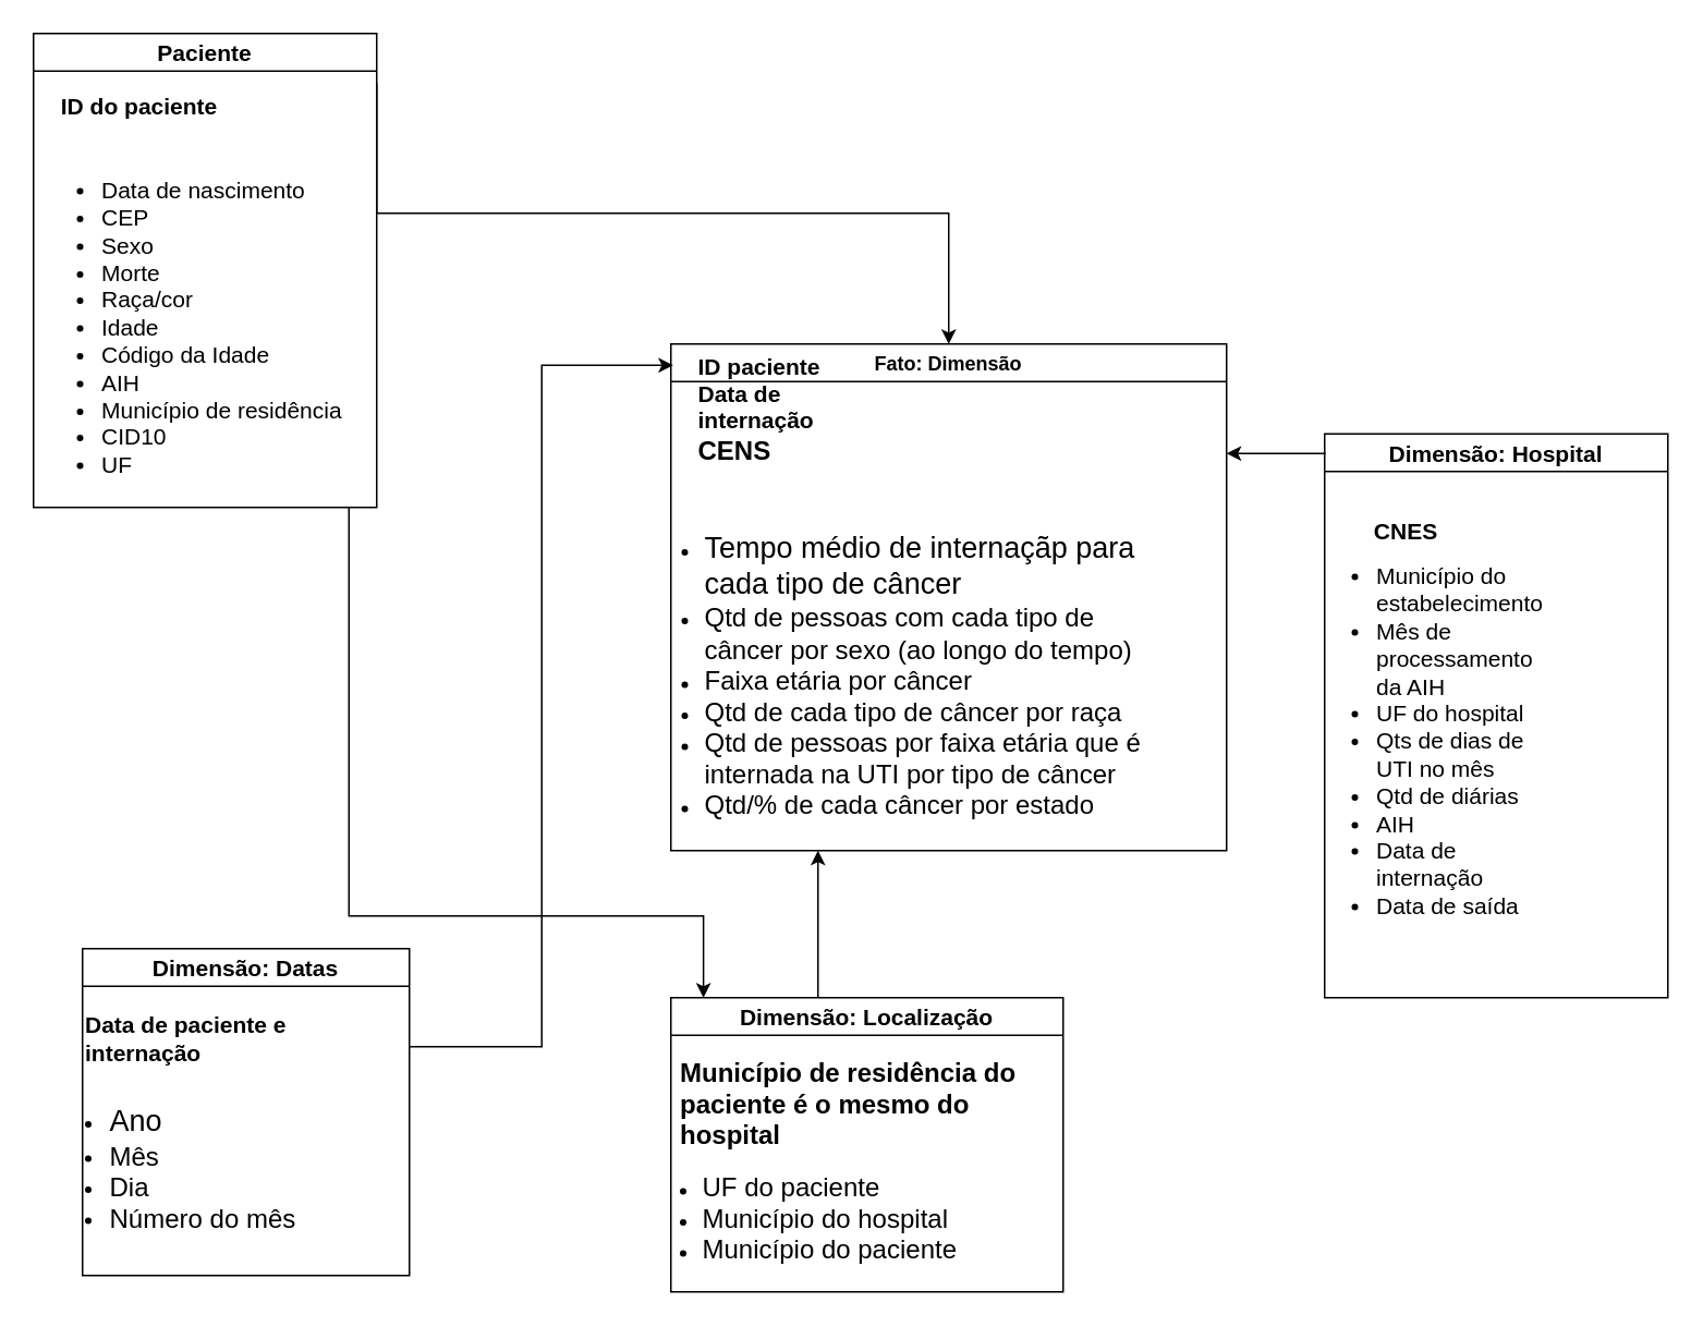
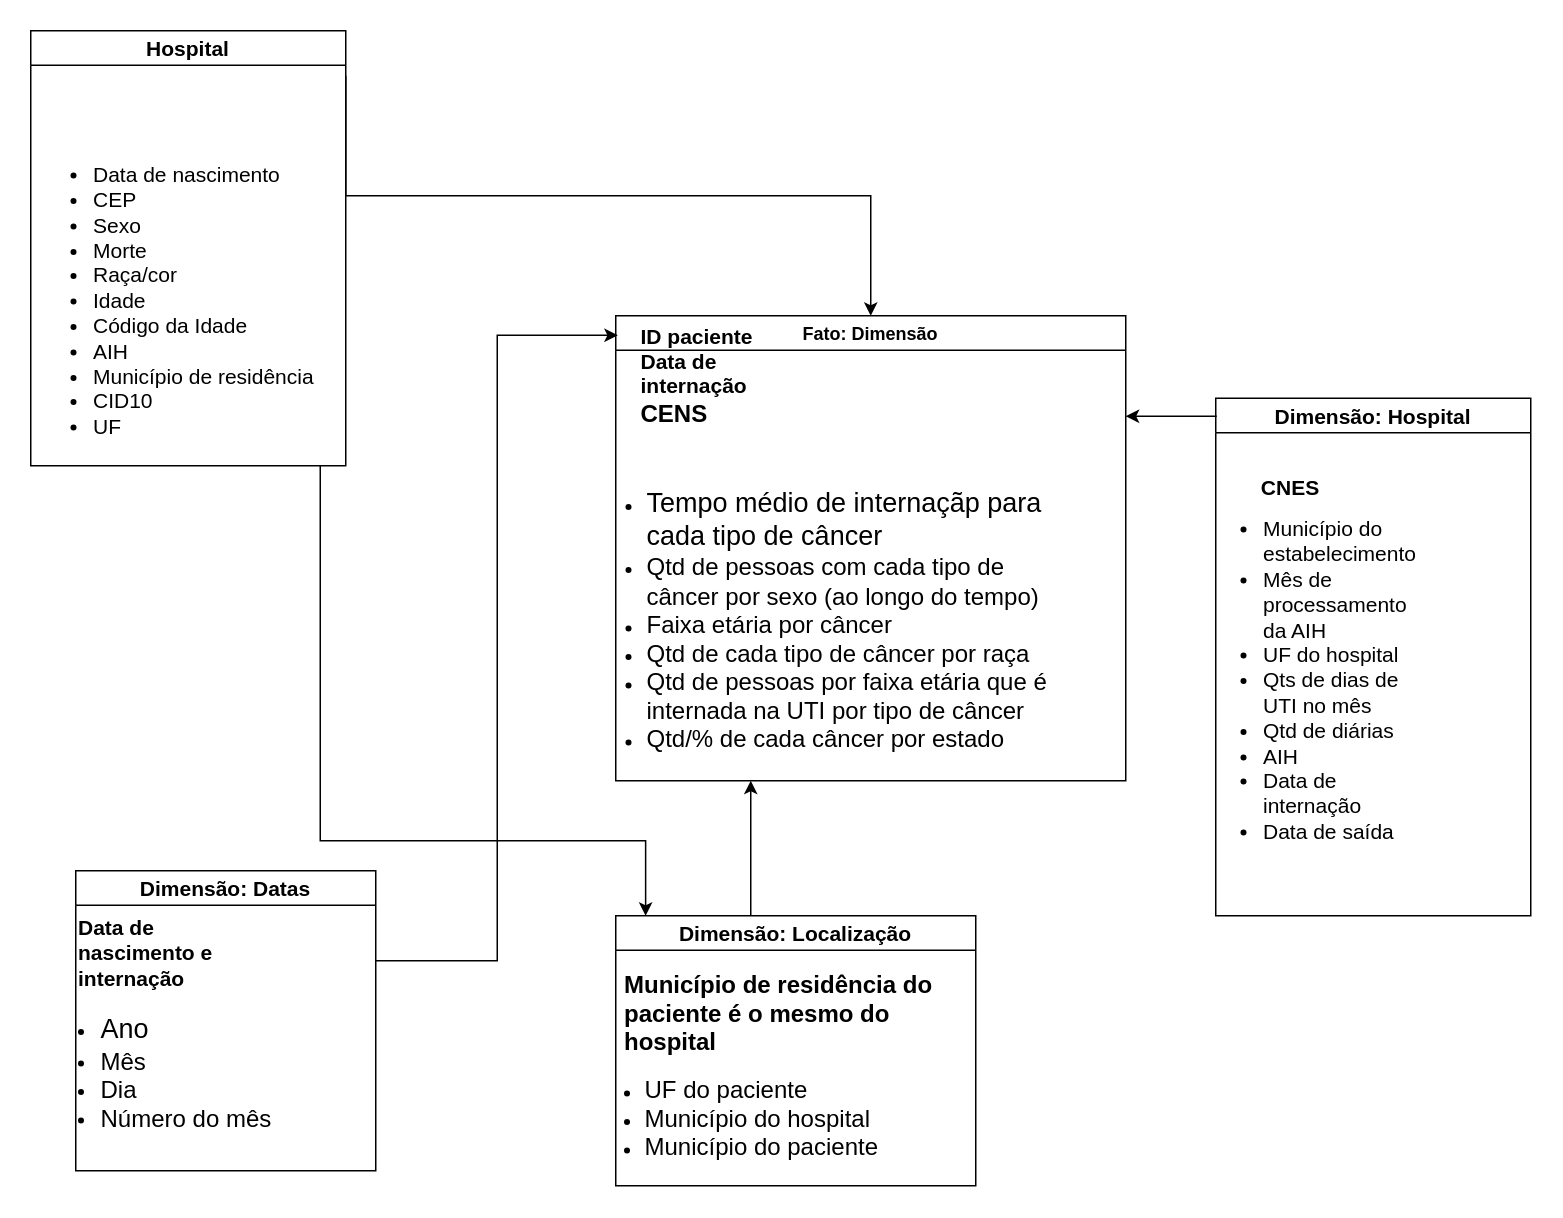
  <mxCell id="0" />
  <mxCell id="1" parent="0" />
  <mxCell id="2" value="Fato: Dimensão" style="swimlane;" vertex="1" parent="1"><mxGeometry x="410" y="210" width="340" height="310" as="geometry" /></mxCell>
  <mxCell id="3" value="&lt;b&gt;&lt;font style=&quot;font-size: 14px;&quot;&gt;ID paciente&lt;br&gt;Data de internação&lt;br&gt;&lt;/font&gt;&lt;/b&gt;&lt;div style=&quot;&quot;&gt;&lt;span style=&quot;background-color: initial;&quot;&gt;&lt;b&gt;&lt;font size=&quot;3&quot;&gt;CENS&lt;/font&gt;&lt;/b&gt;&lt;/span&gt;&lt;/div&gt;" style="text;html=1;strokeColor=none;fillColor=none;align=left;verticalAlign=middle;whiteSpace=wrap;rounded=0;" vertex="1" parent="2"><mxGeometry x="15" y="10" width="110" height="60" as="geometry" /></mxCell>
  <mxCell id="4" value="&lt;div style=&quot;text-align: left;&quot;&gt;&lt;div&gt;&lt;span style=&quot;font-size: 14px;&quot;&gt;&lt;br&gt;&lt;/span&gt;&lt;/div&gt;&lt;ul&gt;&lt;li&gt;&lt;span style=&quot;background-color: initial;&quot;&gt;&lt;font style=&quot;font-size: 18px;&quot;&gt;Tempo médio de internaçãp para cada tipo de câncer&lt;/font&gt;&lt;/span&gt;&lt;/li&gt;&lt;li&gt;&lt;span style=&quot;background-color: initial;&quot;&gt;&lt;font size=&quot;3&quot;&gt;Qtd de pessoas com cada tipo de câncer por sexo (ao longo do tempo)&lt;/font&gt;&lt;/span&gt;&lt;/li&gt;&lt;li&gt;&lt;span style=&quot;background-color: initial;&quot;&gt;&lt;font size=&quot;3&quot;&gt;Faixa etária por câncer&lt;/font&gt;&lt;/span&gt;&lt;/li&gt;&lt;li&gt;&lt;font size=&quot;3&quot;&gt;Qtd de cada tipo de câncer por raça&lt;/font&gt;&lt;/li&gt;&lt;li&gt;&lt;font size=&quot;3&quot;&gt;Qtd de pessoas por faixa etária que é internada na UTI por tipo de câncer&lt;/font&gt;&lt;/li&gt;&lt;li&gt;&lt;span style=&quot;background-color: initial;&quot;&gt;&lt;font size=&quot;3&quot; style=&quot;&quot;&gt;Qtd/% de cada câncer por estado&lt;/font&gt;&lt;/span&gt;&lt;/li&gt;&lt;/ul&gt;&lt;/div&gt;" style="text;html=1;strokeColor=none;fillColor=none;align=center;verticalAlign=middle;whiteSpace=wrap;rounded=0;" vertex="1" parent="2"><mxGeometry x="-20" y="180" width="310" height="30" as="geometry" /></mxCell>
  <mxCell id="5" value="Dimensão: Datas" style="swimlane;fontSize=14;" vertex="1" parent="1"><mxGeometry x="50" y="580" width="200" height="200" as="geometry" /></mxCell>
- <mxCell id="6" value="&lt;b&gt;Data de paciente e internação&lt;/b&gt;" style="text;html=1;strokeColor=none;fillColor=none;align=left;verticalAlign=middle;whiteSpace=wrap;rounded=0;fontSize=14;" vertex="1" parent="5"><mxGeometry y="40" width="130" height="30" as="geometry" /></mxCell>
+ <mxCell id="6" value="&lt;b&gt;Data de nascimento e internação&lt;/b&gt;" style="text;html=1;strokeColor=none;fillColor=none;align=left;verticalAlign=middle;whiteSpace=wrap;rounded=0;fontSize=14;" vertex="1" parent="5"><mxGeometry y="40" width="130" height="30" as="geometry" /></mxCell>
  <mxCell id="7" value="&lt;ul&gt;&lt;li&gt;&lt;font style=&quot;font-size: 18px;&quot;&gt;Ano&lt;/font&gt;&lt;/li&gt;&lt;li&gt;&lt;font size=&quot;3&quot;&gt;Mês&lt;/font&gt;&lt;/li&gt;&lt;li&gt;&lt;font size=&quot;3&quot;&gt;Dia&lt;/font&gt;&lt;/li&gt;&lt;li&gt;&lt;font size=&quot;3&quot;&gt;Número do mês&lt;/font&gt;&lt;/li&gt;&lt;/ul&gt;" style="text;html=1;strokeColor=none;fillColor=none;align=left;verticalAlign=middle;whiteSpace=wrap;rounded=0;fontSize=14;" vertex="1" parent="5"><mxGeometry x="-25" y="120" width="185" height="30" as="geometry" /></mxCell>
- <mxCell id="8" value="Paciente" style="swimlane;fontSize=14;" vertex="1" parent="1"><mxGeometry x="20" y="20" width="210" height="290" as="geometry" /></mxCell>
- <mxCell id="9" value="&lt;b&gt;ID do paciente&lt;/b&gt;" style="text;html=1;strokeColor=none;fillColor=none;align=center;verticalAlign=middle;whiteSpace=wrap;rounded=0;fontSize=14;" vertex="1" parent="8"><mxGeometry x="5" y="30" width="120" height="30" as="geometry" /></mxCell>
+ <mxCell id="8" value="Hospital" style="swimlane;fontSize=14;" vertex="1" parent="1"><mxGeometry x="20" y="20" width="210" height="290" as="geometry" /></mxCell>
  <mxCell id="10" value="&lt;ul&gt;&lt;li&gt;Data de nascimento&lt;/li&gt;&lt;li&gt;CEP&lt;/li&gt;&lt;li&gt;Sexo&lt;/li&gt;&lt;li&gt;Morte&lt;/li&gt;&lt;li&gt;Raça/cor&lt;/li&gt;&lt;li&gt;Idade&lt;/li&gt;&lt;li&gt;Código da Idade&lt;/li&gt;&lt;li&gt;AIH&lt;/li&gt;&lt;li&gt;Município de residência&lt;/li&gt;&lt;li&gt;CID10&lt;/li&gt;&lt;li&gt;UF&lt;/li&gt;&lt;/ul&gt;" style="text;html=1;strokeColor=none;fillColor=none;align=left;verticalAlign=middle;whiteSpace=wrap;rounded=0;fontSize=14;" vertex="1" parent="8"><mxGeometry y="70" width="200" height="220" as="geometry" /></mxCell>
  <mxCell id="11" value="Dimensão: Hospital" style="swimlane;fontSize=14;" vertex="1" parent="1"><mxGeometry x="810" y="265" width="210" height="345" as="geometry" /></mxCell>
  <mxCell id="12" value="&lt;b&gt;CNES&lt;/b&gt;" style="text;html=1;strokeColor=none;fillColor=none;align=center;verticalAlign=middle;whiteSpace=wrap;rounded=0;fontSize=14;" vertex="1" parent="11"><mxGeometry x="20" y="45" width="60" height="30" as="geometry" /></mxCell>
  <mxCell id="13" value="&lt;ul&gt;&lt;li&gt;Município do estabelecimento&lt;/li&gt;&lt;li&gt;Mês de processamento da AIH&lt;/li&gt;&lt;li&gt;UF do hospital&lt;/li&gt;&lt;li&gt;Qts de dias de UTI no mês&lt;/li&gt;&lt;li&gt;Qtd de diárias&lt;/li&gt;&lt;li&gt;AIH&lt;/li&gt;&lt;li&gt;Data de internação&lt;/li&gt;&lt;li&gt;Data de saída&lt;/li&gt;&lt;/ul&gt;" style="text;html=1;strokeColor=none;fillColor=none;align=left;verticalAlign=middle;whiteSpace=wrap;rounded=0;fontSize=14;" vertex="1" parent="11"><mxGeometry x="-10" y="125" width="150" height="125" as="geometry" /></mxCell>
  <mxCell id="14" value="Dimensão: Localização" style="swimlane;fontSize=14;" vertex="1" parent="1"><mxGeometry x="410" y="610" width="240" height="180" as="geometry" /></mxCell>
  <mxCell id="15" value="&lt;ul style=&quot;font-size: 12px; text-align: left;&quot;&gt;&lt;li&gt;&lt;span style=&quot;font-size: medium; background-color: initial;&quot;&gt;UF do paciente&lt;/span&gt;&lt;br&gt;&lt;/li&gt;&lt;li&gt;&lt;span style=&quot;background-color: initial;&quot;&gt;&lt;font size=&quot;3&quot;&gt;Município do hospital&lt;/font&gt;&lt;/span&gt;&lt;/li&gt;&lt;li&gt;&lt;span style=&quot;background-color: initial;&quot;&gt;&lt;font size=&quot;3&quot;&gt;Município do paciente&lt;/font&gt;&lt;/span&gt;&lt;/li&gt;&lt;/ul&gt;" style="text;html=1;strokeColor=none;fillColor=none;align=center;verticalAlign=middle;whiteSpace=wrap;rounded=0;fontSize=14;" vertex="1" parent="14"><mxGeometry x="-30" y="120" width="215" height="30" as="geometry" /></mxCell>
  <mxCell id="16" value="&lt;div style=&quot;text-align: left;&quot;&gt;&lt;span style=&quot;background-color: initial; font-size: medium;&quot;&gt;&lt;b&gt;Município de residência do paciente é o mesmo do hospital&lt;/b&gt;&lt;/span&gt;&lt;/div&gt;" style="text;html=1;strokeColor=none;fillColor=none;align=center;verticalAlign=middle;whiteSpace=wrap;rounded=0;fontSize=14;" vertex="1" parent="14"><mxGeometry x="5" y="50" width="210" height="30" as="geometry" /></mxCell>
  <mxCell id="17" value="" style="edgeStyle=elbowEdgeStyle;elbow=vertical;endArrow=classic;html=1;rounded=0;fontSize=14;" edge="1" parent="1" target="2"><mxGeometry width="50" height="50" relative="1" as="geometry"><mxPoint x="230" y="50" as="sourcePoint" /><mxPoint x="350" y="280" as="targetPoint" /></mxGeometry></mxCell>
  <mxCell id="18" value="" style="edgeStyle=elbowEdgeStyle;elbow=horizontal;endArrow=classic;html=1;rounded=0;fontSize=14;entryX=0.004;entryY=0.042;entryDx=0;entryDy=0;entryPerimeter=0;" edge="1" parent="1" target="2"><mxGeometry width="50" height="50" relative="1" as="geometry"><mxPoint x="250" y="640" as="sourcePoint" /><mxPoint x="300" y="590" as="targetPoint" /></mxGeometry></mxCell>
  <mxCell id="19" value="" style="endArrow=classic;html=1;rounded=0;fontSize=14;" edge="1" parent="1"><mxGeometry width="50" height="50" relative="1" as="geometry"><mxPoint x="500" y="610" as="sourcePoint" /><mxPoint x="500" y="520" as="targetPoint" /></mxGeometry></mxCell>
  <mxCell id="20" value="" style="endArrow=classic;html=1;rounded=0;fontSize=14;exitX=0.003;exitY=0.035;exitDx=0;exitDy=0;exitPerimeter=0;" edge="1" parent="1" source="11"><mxGeometry width="50" height="50" relative="1" as="geometry"><mxPoint x="810" y="290" as="sourcePoint" /><mxPoint x="750" y="277" as="targetPoint" /></mxGeometry></mxCell>
  <mxCell id="21" value="" style="edgeStyle=elbowEdgeStyle;elbow=vertical;endArrow=classic;html=1;rounded=0;fontSize=14;entryX=0.083;entryY=0;entryDx=0;entryDy=0;entryPerimeter=0;" edge="1" parent="1" target="14"><mxGeometry width="50" height="50" relative="1" as="geometry"><mxPoint x="213" y="310" as="sourcePoint" /><mxPoint x="410" y="600" as="targetPoint" /><Array as="points"><mxPoint x="420" y="560" /><mxPoint x="330" y="540" /><mxPoint x="420" y="580" /><mxPoint x="300" y="540" /></Array></mxGeometry></mxCell>
